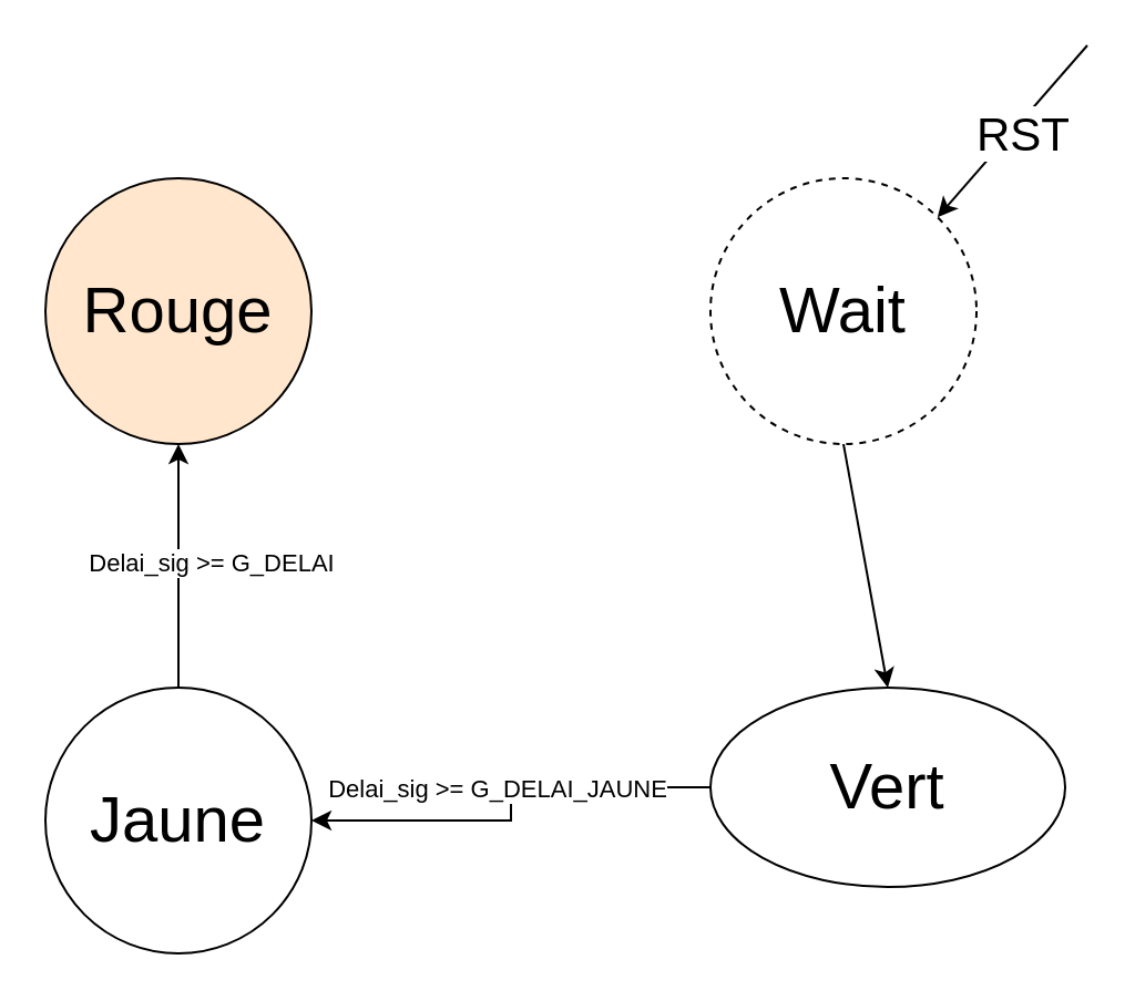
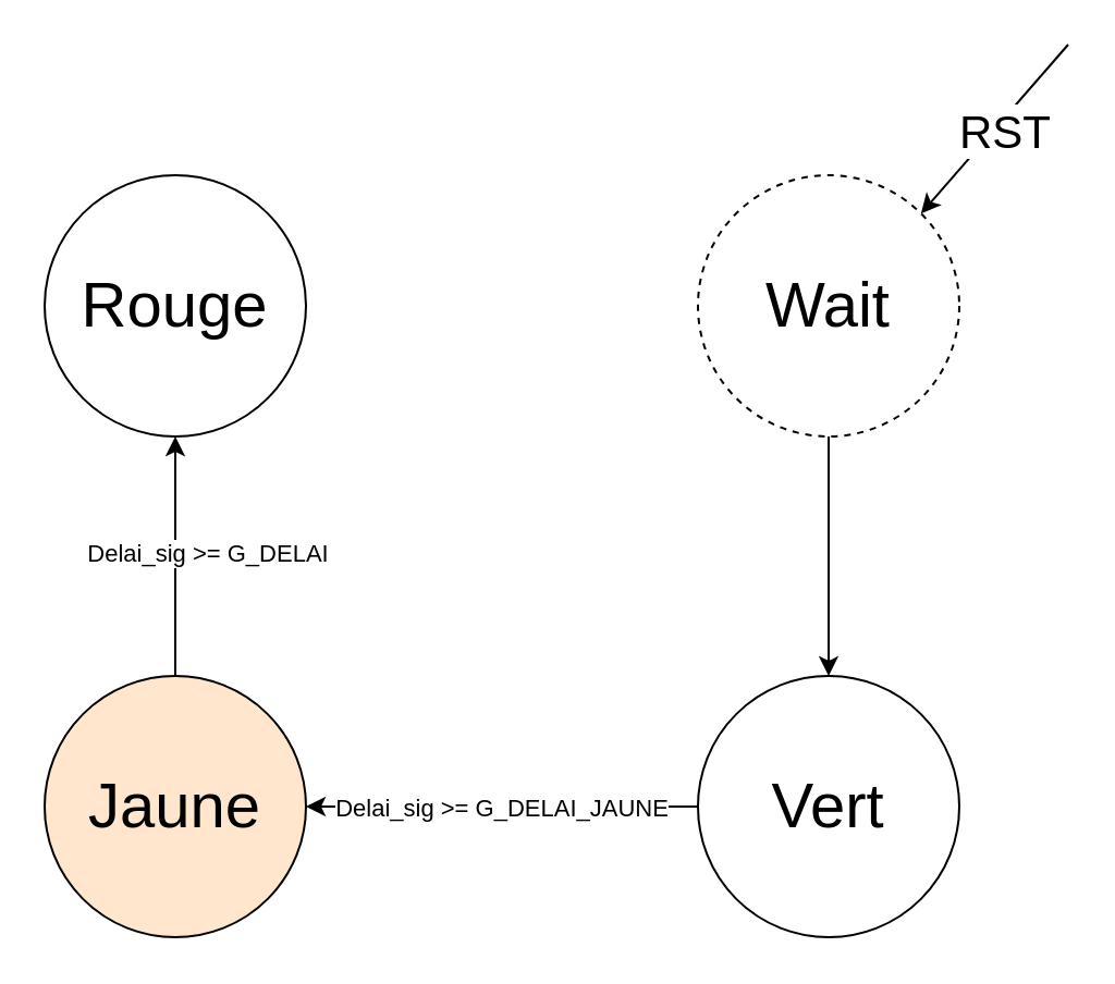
  <mxCell id="0" />
  <mxCell id="1" parent="0" />
  <mxCell id="2" style="rounded=0;orthogonalLoop=1;jettySize=auto;html=1;exitX=0.5;exitY=1;exitDx=0;exitDy=0;entryX=0.5;entryY=0;entryDx=0;entryDy=0;" parent="1" source="3" target="9" edge="1"><mxGeometry relative="1" as="geometry" /></mxCell>
  <mxCell id="3" value="&lt;font style=&quot;font-size: 29px;&quot;&gt;Wait&lt;/font&gt;" style="ellipse;whiteSpace=wrap;html=1;aspect=fixed;dashed=1;" parent="1" vertex="1"><mxGeometry x="320" y="80" width="120" height="120" as="geometry" /></mxCell>
  <mxCell id="4" style="rounded=0;orthogonalLoop=1;jettySize=auto;html=1;exitX=0.5;exitY=0;exitDx=0;exitDy=0;" parent="1" source="6" edge="1"><mxGeometry relative="1" as="geometry"><mxPoint x="80" y="200" as="targetPoint" /></mxGeometry></mxCell>
  <mxCell id="5" value="Delai_sig &amp;gt;= G_DELAI" style="edgeLabel;html=1;align=center;verticalAlign=middle;resizable=0;points=[];" parent="4" vertex="1" connectable="0"><mxGeometry x="-0.572" y="-1" relative="1" as="geometry"><mxPoint x="13" y="-33" as="offset" /></mxGeometry></mxCell>
- <mxCell id="6" value="&lt;font style=&quot;font-size: 29px;&quot;&gt;Jaune&lt;br&gt;&lt;/font&gt;" style="ellipse;whiteSpace=wrap;html=1;aspect=fixed;" parent="1" vertex="1"><mxGeometry x="20" y="310" width="120" height="120" as="geometry" /></mxCell>
+ <mxCell id="6" value="&lt;font style=&quot;font-size: 29px;&quot;&gt;Jaune&lt;br&gt;&lt;/font&gt;" style="ellipse;whiteSpace=wrap;html=1;aspect=fixed;fillColor=#ffe6cc;" parent="1" vertex="1"><mxGeometry x="20" y="310" width="120" height="120" as="geometry" /></mxCell>
  <mxCell id="7" style="edgeStyle=orthogonalEdgeStyle;rounded=0;orthogonalLoop=1;jettySize=auto;html=1;exitX=0;exitY=0.5;exitDx=0;exitDy=0;" parent="1" source="9" target="6" edge="1"><mxGeometry relative="1" as="geometry" /></mxCell>
  <mxCell id="8" value="Delai_sig &amp;gt;= G_DELAI_JAUNE" style="edgeLabel;html=1;align=center;verticalAlign=middle;resizable=0;points=[];" parent="7" vertex="1" connectable="0"><mxGeometry x="-0.161" y="-4" relative="1" as="geometry"><mxPoint x="-15" y="4" as="offset" /></mxGeometry></mxCell>
- <mxCell id="9" value="&lt;span style=&quot;font-size: 29px;&quot;&gt;Vert&lt;/span&gt;" style="ellipse;whiteSpace=wrap;html=1;aspect=fixed;" parent="1" vertex="1"><mxGeometry x="320" y="310" width="160" height="90" as="geometry" /></mxCell>
+ <mxCell id="9" value="&lt;span style=&quot;font-size: 29px;&quot;&gt;Vert&lt;/span&gt;" style="ellipse;whiteSpace=wrap;html=1;aspect=fixed;" parent="1" vertex="1"><mxGeometry x="320" y="310" width="120" height="120" as="geometry" /></mxCell>
  <mxCell id="10" value="" style="endArrow=classic;html=1;rounded=0;entryX=1;entryY=0;entryDx=0;entryDy=0;" parent="1" edge="1" target="3"><mxGeometry width="50" height="50" relative="1" as="geometry"><mxPoint x="490" y="20" as="sourcePoint" /><mxPoint x="379.12" y="80" as="targetPoint" /></mxGeometry></mxCell>
  <mxCell id="11" value="&lt;font style=&quot;font-size: 21px;&quot;&gt;RST&lt;/font&gt;" style="edgeLabel;html=1;align=center;verticalAlign=middle;resizable=0;points=[];" parent="10" vertex="1" connectable="0"><mxGeometry x="0.374" y="-4" relative="1" as="geometry"><mxPoint x="20" y="-11" as="offset" /></mxGeometry></mxCell>
- <mxCell id="12" value="&lt;font style=&quot;font-size: 29px;&quot;&gt;Rouge&lt;/font&gt;" style="ellipse;whiteSpace=wrap;html=1;aspect=fixed;fillColor=#ffe6cc;" vertex="1" parent="1"><mxGeometry x="20" y="80" width="120" height="120" as="geometry" /></mxCell>
+ <mxCell id="12" value="&lt;font style=&quot;font-size: 29px;&quot;&gt;Rouge&lt;/font&gt;" style="ellipse;whiteSpace=wrap;html=1;aspect=fixed;" vertex="1" parent="1"><mxGeometry x="20" y="80" width="120" height="120" as="geometry" /></mxCell>
